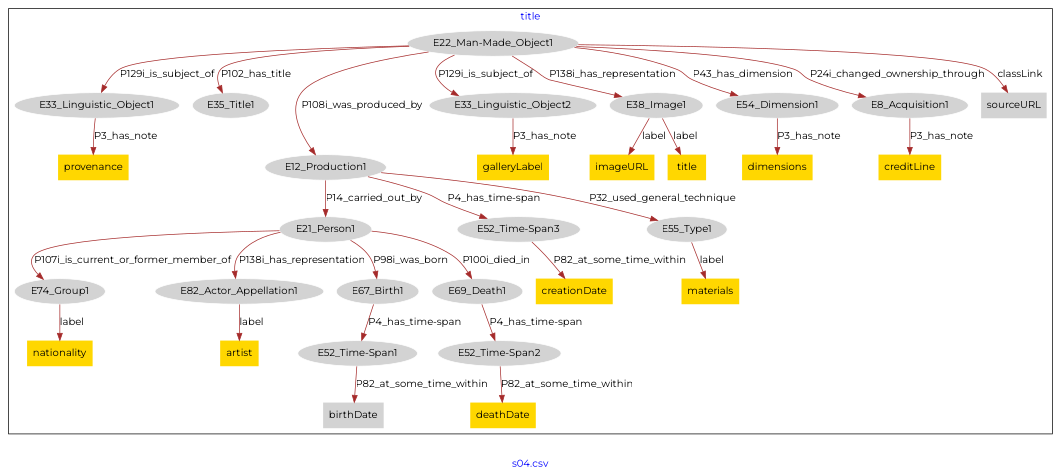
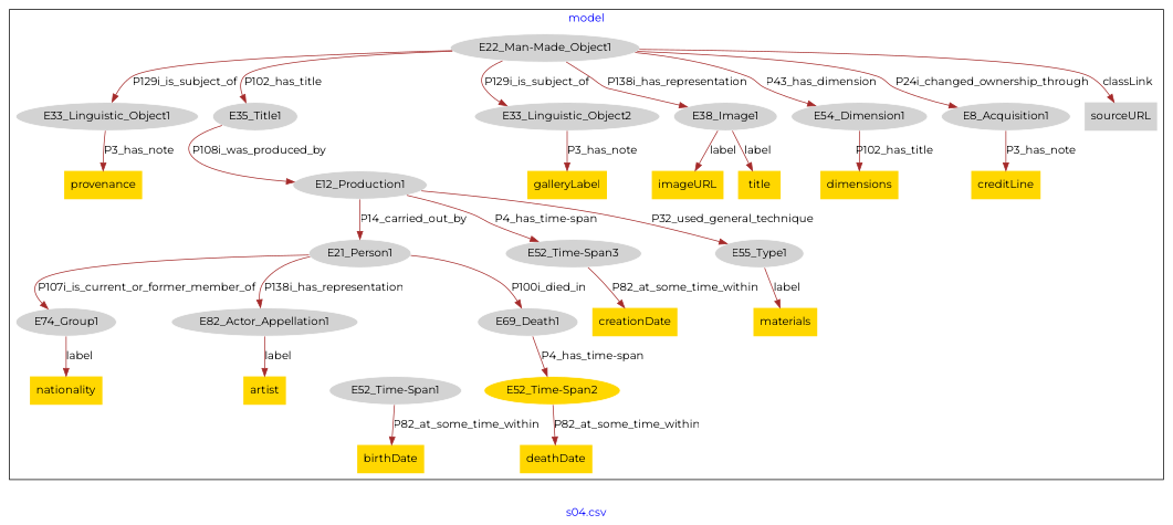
  digraph {
    fontcolor=blue
    fontname=Montserrat
    label="s04.csv"
    remincross=true
    node [color=white fillcolor=lightgray fontname=Montserrat style=filled]
    edge [color=brown fontcolor=black fontname=Montserrat]
    n1 [label=E12_Production1]
    n2 [label=E21_Person1]
    n3 [label="E52_Time-Span3"]
    n4 [label=E55_Type1]
-   n5 [label=E67_Birth1]
    n6 [label=E69_Death1]
    n7 [label=E74_Group1]
    n8 [label=E82_Actor_Appellation1]
    n9 [label="E22_Man-Made_Object1"]
    n10 [label=E33_Linguistic_Object1]
    n11 [label=E33_Linguistic_Object2]
    n12 [label=E35_Title1]
    n13 [label=E38_Image1]
    n14 [label=E54_Dimension1]
    n15 [label=E8_Acquisition1]
    n16 [label="E52_Time-Span1"]
-   n17 [label="E52_Time-Span2"]
+   n17 [fillcolor=gold label="E52_Time-Span2"]
    n18 [label=sourceURL shape=plaintext color=""]
    n19 [fillcolor=gold label=provenance shape=plaintext color=""]
    n20 [fillcolor=gold label=imageURL shape=plaintext color=""]
    n21 [fillcolor=gold label=creationDate shape=plaintext color=""]
    n22 [fillcolor=gold label=title shape=plaintext color=""]
    n23 [fillcolor=gold label=galleryLabel shape=plaintext color=""]
-   n24 [label=birthDate shape=plaintext color=""]
+   n24 [fillcolor=gold label=birthDate shape=plaintext color=""]
    n25 [fillcolor=gold label=deathDate shape=plaintext color=""]
    n26 [fillcolor=gold label=artist shape=plaintext color=""]
    n27 [fillcolor=gold label=nationality shape=plaintext color=""]
    n28 [fillcolor=gold label=materials shape=plaintext color=""]
    n29 [fillcolor=gold label=dimensions shape=plaintext color=""]
    n30 [fillcolor=gold label=creditLine shape=plaintext color=""]
    subgraph cluster_1 {
-     label=title
+     label=model
      n1
      n2
      n3
      n4
-     n5
      n6
      n7
      n8
      n9
      n10
      n11
      n12
      n13
      n14
      n15
      n16
      n17
      n18
      n19
      n20
      n21
      n22
      n23
      n24
      n25
      n26
      n27
      n28
      n29
      n30
    }
    n1 -> n2 [label=P14_carried_out_by]
    n1 -> n3 [label="P4_has_time-span"]
    n1 -> n4 [label=P32_used_general_technique]
-   n2 -> n5 [label=P98i_was_born]
    n2 -> n6 [label=P100i_died_in]
    n2 -> n7 [label=P107i_is_current_or_former_member_of]
    n2 -> n8 [label=P138i_has_representation]
    n3 -> n21 [label=P82_at_some_time_within]
    n4 -> n28 [label=label]
-   n5 -> n16 [label="P4_has_time-span"]
    n6 -> n17 [label="P4_has_time-span"]
    n7 -> n27 [label=label]
    n8 -> n26 [label=label]
-   n9 -> n1 [label=P108i_was_produced_by]
+   n12 -> n1 [label=P108i_was_produced_by]
    n9 -> n10 [label=P129i_is_subject_of]
    n9 -> n11 [label=P129i_is_subject_of]
    n9 -> n12 [label=P102_has_title]
    n9 -> n13 [label=P138i_has_representation]
    n9 -> n14 [label=P43_has_dimension]
    n9 -> n15 [label=P24i_changed_ownership_through]
    n9 -> n18 [label=classLink]
    n10 -> n19 [label=P3_has_note]
    n11 -> n23 [label=P3_has_note]
    n13 -> n20 [label=label]
    n13 -> n22 [label=label]
-   n14 -> n29 [label=P3_has_note]
+   n14 -> n29 [label=P102_has_title]
    n15 -> n30 [label=P3_has_note]
    n16 -> n24 [label=P82_at_some_time_within]
    n17 -> n25 [label=P82_at_some_time_within]
  }
